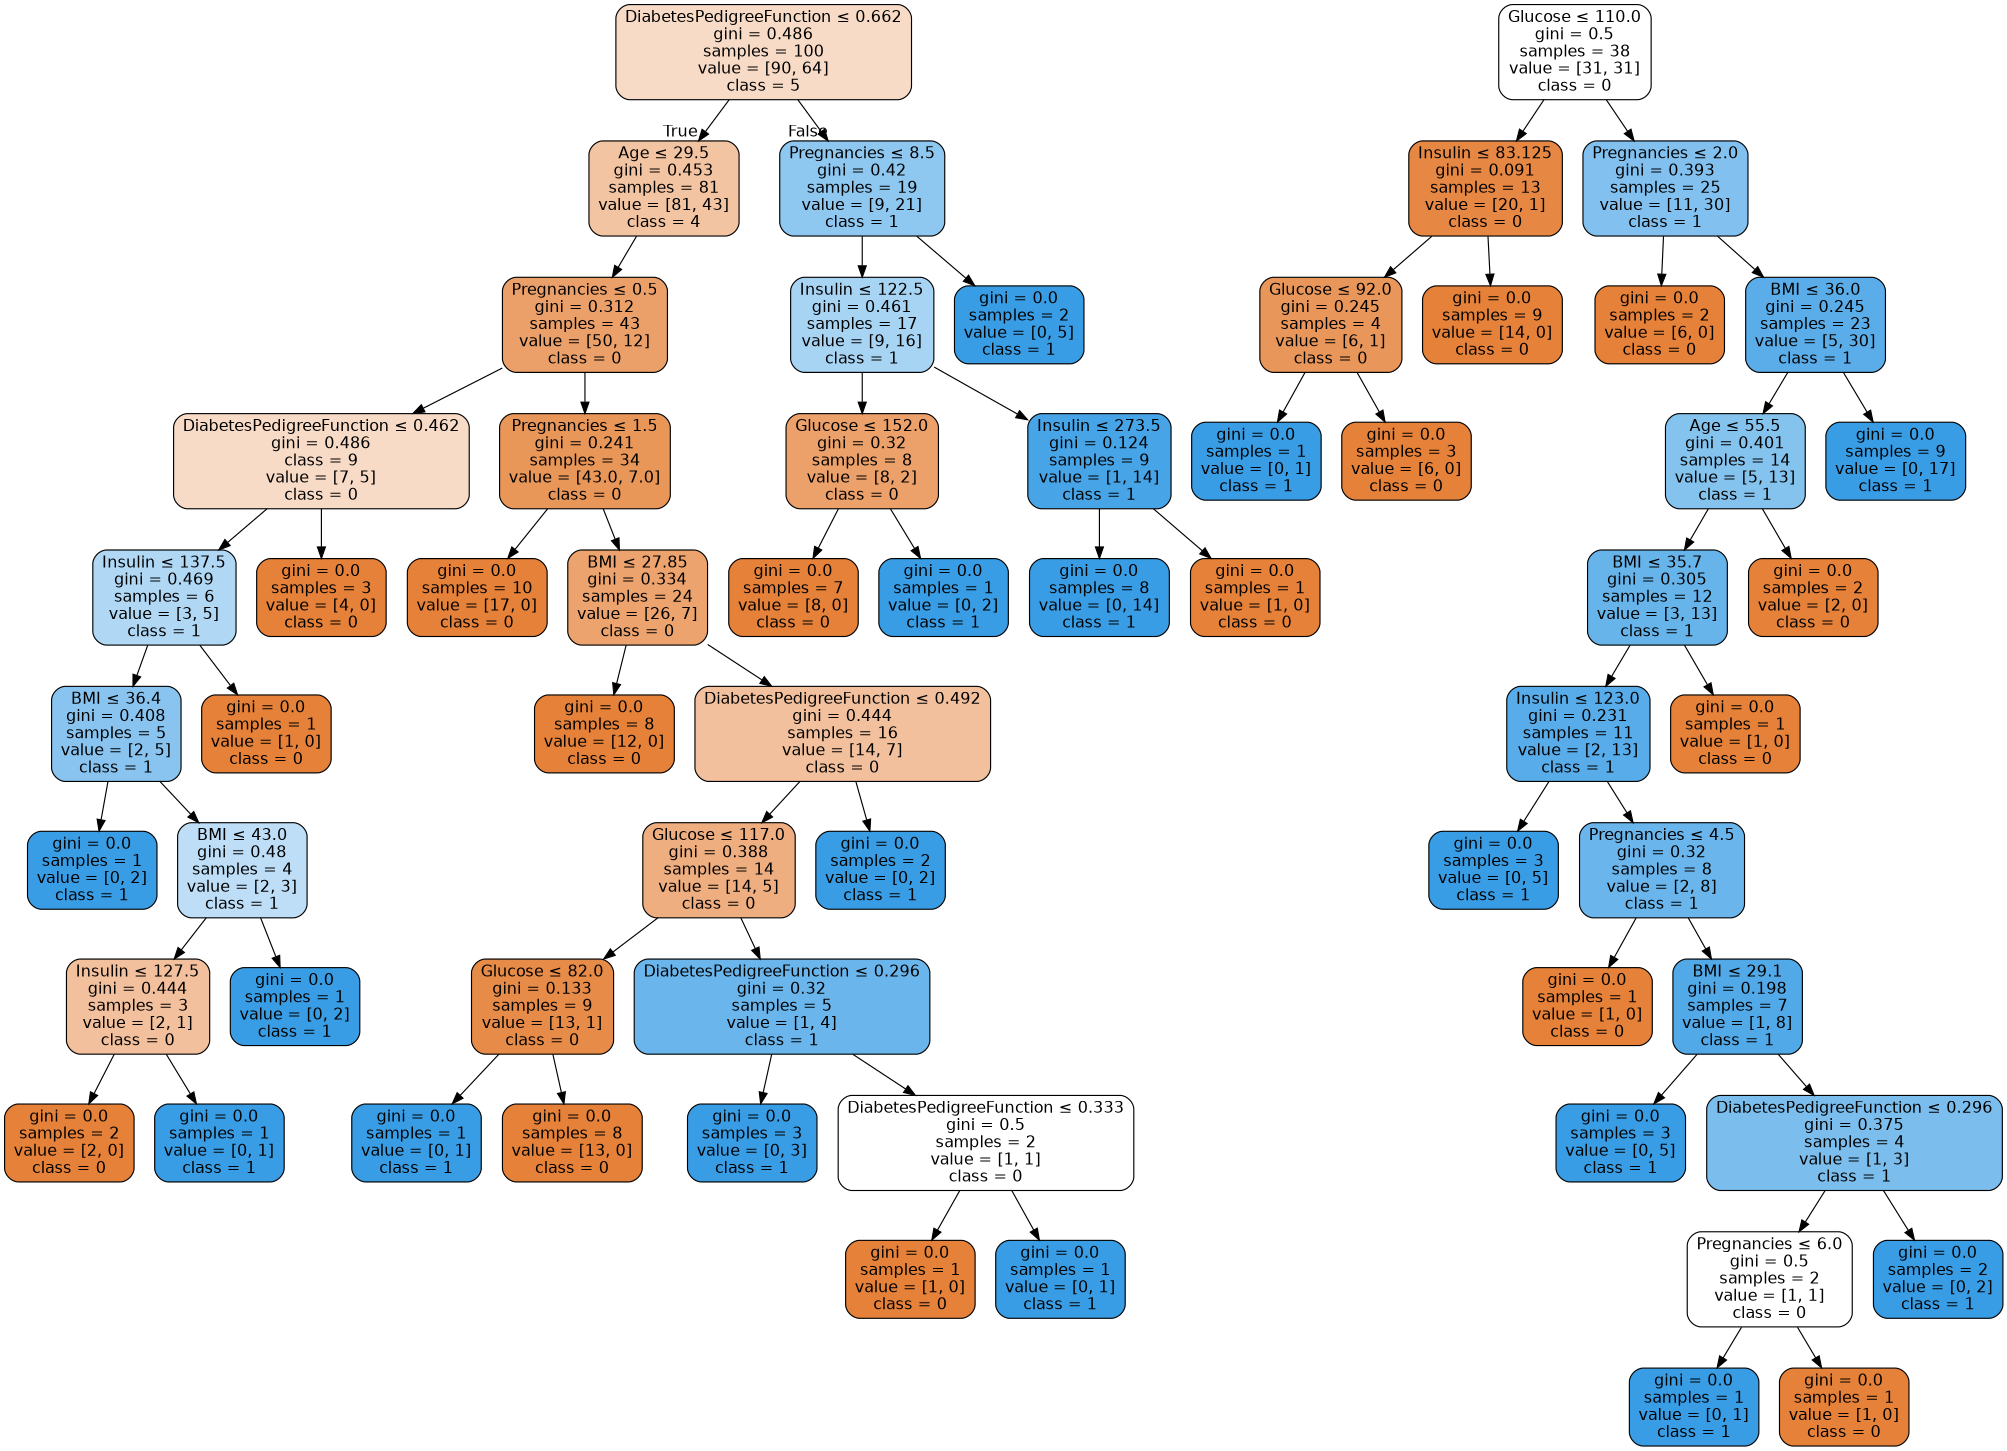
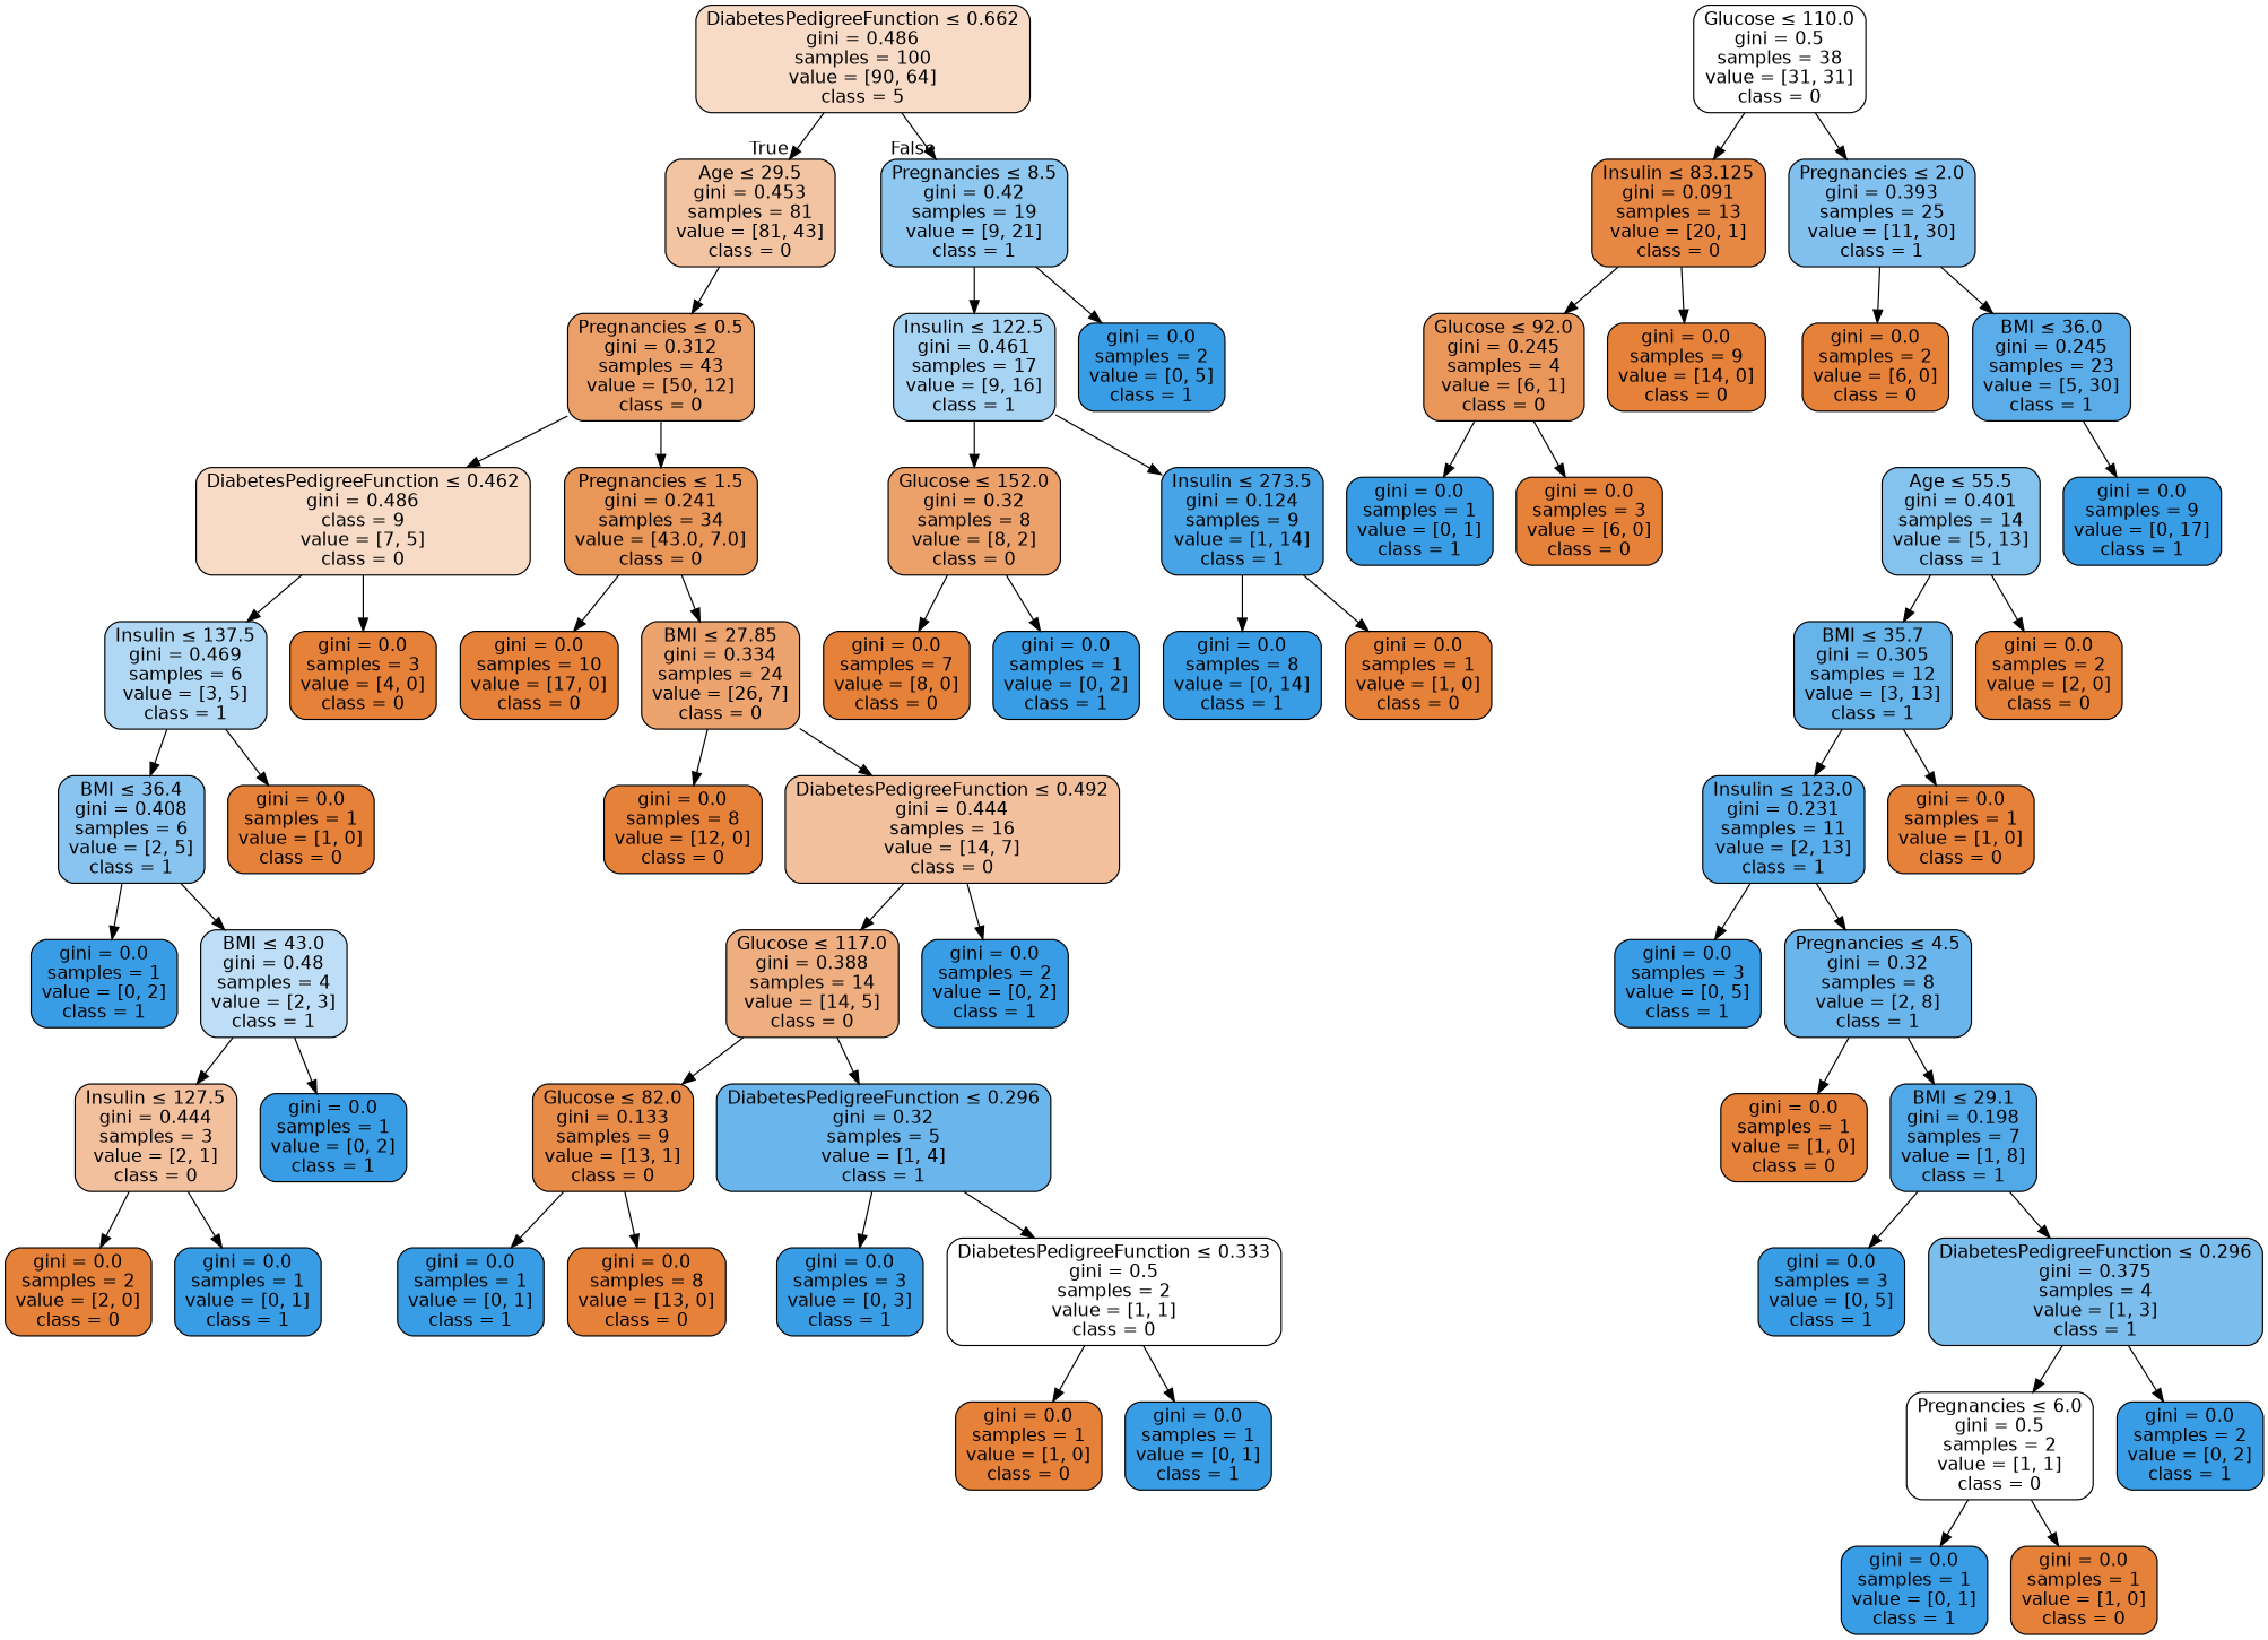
  digraph {
    node [color=black fillcolor="#399de5" fontname=helvetica shape=box style="filled, rounded"]
    edge [fontname=helvetica]
    n1 [fillcolor="#f7dbc6" label=<DiabetesPedigreeFunction &le; 0.662<br/>gini = 0.486<br/>samples = 100<br/>value = [90, 64]<br/>class = 5>]
-   n2 [fillcolor="#f3c4a2" label=<Age &le; 29.5<br/>gini = 0.453<br/>samples = 81<br/>value = [81, 43]<br/>class = 4>]
+   n2 [fillcolor="#f3c4a2" label=<Age &le; 29.5<br/>gini = 0.453<br/>samples = 81<br/>value = [81, 43]<br/>class = 0>]
    n3 [fillcolor="#8ec7f0" label=<Pregnancies &le; 8.5<br/>gini = 0.42<br/>samples = 19<br/>value = [9, 21]<br/>class = 1>]
    n4 [fillcolor="#eb9f69" label=<Pregnancies &le; 0.5<br/>gini = 0.312<br/>samples = 43<br/>value = [50, 12]<br/>class = 0>]
    n5 [fillcolor="#a8d4f4" label=<Insulin &le; 122.5<br/>gini = 0.461<br/>samples = 17<br/>value = [9, 16]<br/>class = 1>]
    n6 [label=<gini = 0.0<br/>samples = 2<br/>value = [0, 5]<br/>class = 1>]
    n7 [fillcolor="#f8dbc6" label=<DiabetesPedigreeFunction &le; 0.462<br/>gini = 0.486<br/>class = 9<br/>value = [7, 5]<br/>class = 0>]
    n8 [fillcolor="#e99659" label=<Pregnancies &le; 1.5<br/>gini = 0.241<br/>samples = 34<br/>value = [43.0, 7.0]<br/>class = 0>]
    n9 [fillcolor="#ffffff" label=<Glucose &le; 110.0<br/>gini = 0.5<br/>samples = 38<br/>value = [31, 31]<br/>class = 0>]
    n10 [fillcolor="#e68743" label=<Insulin &le; 83.125<br/>gini = 0.091<br/>samples = 13<br/>value = [20, 1]<br/>class = 0>]
    n11 [fillcolor="#82c1ef" label=<Pregnancies &le; 2.0<br/>gini = 0.393<br/>samples = 25<br/>value = [11, 30]<br/>class = 1>]
    n12 [fillcolor="#b0d8f5" label=<Insulin &le; 137.5<br/>gini = 0.469<br/>samples = 6<br/>value = [3, 5]<br/>class = 1>]
    n13 [fillcolor="#e58139" label=<gini = 0.0<br/>samples = 3<br/>value = [4, 0]<br/>class = 0>]
    n14 [fillcolor="#e58139" label=<gini = 0.0<br/>samples = 10<br/>value = [17, 0]<br/>class = 0>]
    n15 [fillcolor="#eca36e" label=<BMI &le; 27.85<br/>gini = 0.334<br/>samples = 24<br/>value = [26, 7]<br/>class = 0>]
-   n16 [fillcolor="#88c4ef" label=<BMI &le; 36.4<br/>gini = 0.408<br/>samples = 5<br/>value = [2, 5]<br/>class = 1>]
+   n16 [fillcolor="#88c4ef" label=<BMI &le; 36.4<br/>gini = 0.408<br/>samples = 6<br/>value = [2, 5]<br/>class = 1>]
    n17 [fillcolor="#e58139" label=<gini = 0.0<br/>samples = 1<br/>value = [1, 0]<br/>class = 0>]
    n18 [label=<gini = 0.0<br/>samples = 1<br/>value = [0, 2]<br/>class = 1>]
    n19 [fillcolor="#bddef6" label=<BMI &le; 43.0<br/>gini = 0.48<br/>samples = 4<br/>value = [2, 3]<br/>class = 1>]
    n20 [fillcolor="#f2c09c" label=<Insulin &le; 127.5<br/>gini = 0.444<br/>samples = 3<br/>value = [2, 1]<br/>class = 0>]
    n21 [label=<gini = 0.0<br/>samples = 1<br/>value = [0, 2]<br/>class = 1>]
    n22 [fillcolor="#e58139" label=<gini = 0.0<br/>samples = 2<br/>value = [2, 0]<br/>class = 0>]
    n23 [label=<gini = 0.0<br/>samples = 1<br/>value = [0, 1]<br/>class = 1>]
    n24 [fillcolor="#e58139" label=<gini = 0.0<br/>samples = 8<br/>value = [12, 0]<br/>class = 0>]
    n25 [fillcolor="#f2c09c" label=<DiabetesPedigreeFunction &le; 0.492<br/>gini = 0.444<br/>samples = 16<br/>value = [14, 7]<br/>class = 0>]
    n26 [fillcolor="#eeae80" label=<Glucose &le; 117.0<br/>gini = 0.388<br/>samples = 14<br/>value = [14, 5]<br/>class = 0>]
    n27 [label=<gini = 0.0<br/>samples = 2<br/>value = [0, 2]<br/>class = 1>]
    n28 [fillcolor="#e78b48" label=<Glucose &le; 82.0<br/>gini = 0.133<br/>samples = 9<br/>value = [13, 1]<br/>class = 0>]
    n29 [fillcolor="#6ab6ec" label=<DiabetesPedigreeFunction &le; 0.296<br/>gini = 0.32<br/>samples = 5<br/>value = [1, 4]<br/>class = 1>]
    n30 [label=<gini = 0.0<br/>samples = 1<br/>value = [0, 1]<br/>class = 1>]
    n31 [fillcolor="#e58139" label=<gini = 0.0<br/>samples = 8<br/>value = [13, 0]<br/>class = 0>]
    n32 [label=<gini = 0.0<br/>samples = 3<br/>value = [0, 3]<br/>class = 1>]
    n33 [fillcolor="#ffffff" label=<DiabetesPedigreeFunction &le; 0.333<br/>gini = 0.5<br/>samples = 2<br/>value = [1, 1]<br/>class = 0>]
    n34 [fillcolor="#e58139" label=<gini = 0.0<br/>samples = 1<br/>value = [1, 0]<br/>class = 0>]
    n35 [label=<gini = 0.0<br/>samples = 1<br/>value = [0, 1]<br/>class = 1>]
    n36 [fillcolor="#e9965a" label=<Glucose &le; 92.0<br/>gini = 0.245<br/>samples = 4<br/>value = [6, 1]<br/>class = 0>]
    n37 [fillcolor="#e58139" label=<gini = 0.0<br/>samples = 9<br/>value = [14, 0]<br/>class = 0>]
    n38 [fillcolor="#e58139" label=<gini = 0.0<br/>samples = 2<br/>value = [6, 0]<br/>class = 0>]
    n39 [fillcolor="#5aade9" label=<BMI &le; 36.0<br/>gini = 0.245<br/>samples = 23<br/>value = [5, 30]<br/>class = 1>]
    n40 [label=<gini = 0.0<br/>samples = 1<br/>value = [0, 1]<br/>class = 1>]
    n41 [fillcolor="#e58139" label=<gini = 0.0<br/>samples = 3<br/>value = [6, 0]<br/>class = 0>]
    n42 [fillcolor="#85c3ef" label=<Age &le; 55.5<br/>gini = 0.401<br/>samples = 14<br/>value = [5, 13]<br/>class = 1>]
    n43 [label=<gini = 0.0<br/>samples = 9<br/>value = [0, 17]<br/>class = 1>]
    n44 [fillcolor="#67b4eb" label=<BMI &le; 35.7<br/>gini = 0.305<br/>samples = 12<br/>value = [3, 13]<br/>class = 1>]
    n45 [fillcolor="#e58139" label=<gini = 0.0<br/>samples = 2<br/>value = [2, 0]<br/>class = 0>]
    n46 [fillcolor="#57ace9" label=<Insulin &le; 123.0<br/>gini = 0.231<br/>samples = 11<br/>value = [2, 13]<br/>class = 1>]
    n47 [fillcolor="#e58139" label=<gini = 0.0<br/>samples = 1<br/>value = [1, 0]<br/>class = 0>]
    n48 [label=<gini = 0.0<br/>samples = 3<br/>value = [0, 5]<br/>class = 1>]
    n49 [fillcolor="#6ab6ec" label=<Pregnancies &le; 4.5<br/>gini = 0.32<br/>samples = 8<br/>value = [2, 8]<br/>class = 1>]
    n50 [fillcolor="#e58139" label=<gini = 0.0<br/>samples = 1<br/>value = [1, 0]<br/>class = 0>]
    n51 [fillcolor="#52a9e8" label=<BMI &le; 29.1<br/>gini = 0.198<br/>samples = 7<br/>value = [1, 8]<br/>class = 1>]
    n52 [label=<gini = 0.0<br/>samples = 3<br/>value = [0, 5]<br/>class = 1>]
    n53 [fillcolor="#7bbeee" label=<DiabetesPedigreeFunction &le; 0.296<br/>gini = 0.375<br/>samples = 4<br/>value = [1, 3]<br/>class = 1>]
    n54 [fillcolor="#ffffff" label=<Pregnancies &le; 6.0<br/>gini = 0.5<br/>samples = 2<br/>value = [1, 1]<br/>class = 0>]
    n55 [label=<gini = 0.0<br/>samples = 2<br/>value = [0, 2]<br/>class = 1>]
    n56 [label=<gini = 0.0<br/>samples = 1<br/>value = [0, 1]<br/>class = 1>]
    n57 [fillcolor="#e58139" label=<gini = 0.0<br/>samples = 1<br/>value = [1, 0]<br/>class = 0>]
    n58 [fillcolor="#eca06a" label=<Glucose &le; 152.0<br/>gini = 0.32<br/>samples = 8<br/>value = [8, 2]<br/>class = 0>]
    n59 [fillcolor="#47a4e7" label=<Insulin &le; 273.5<br/>gini = 0.124<br/>samples = 9<br/>value = [1, 14]<br/>class = 1>]
    n60 [fillcolor="#e58139" label=<gini = 0.0<br/>samples = 7<br/>value = [8, 0]<br/>class = 0>]
    n61 [label=<gini = 0.0<br/>samples = 1<br/>value = [0, 2]<br/>class = 1>]
    n62 [label=<gini = 0.0<br/>samples = 8<br/>value = [0, 14]<br/>class = 1>]
    n63 [fillcolor="#e58139" label=<gini = 0.0<br/>samples = 1<br/>value = [1, 0]<br/>class = 0>]
    n1 -> n2 [headlabel=True labelangle=45 labeldistance=2.5]
    n1 -> n3 [headlabel=False labelangle=-45 labeldistance=2.5]
    n2 -> n4
    n3 -> n5
    n3 -> n6
    n4 -> n7
    n4 -> n8
    n5 -> n58
    n5 -> n59
    n7 -> n12
    n7 -> n13
    n8 -> n14
    n8 -> n15
    n9 -> n10
    n9 -> n11
    n10 -> n36
    n10 -> n37
    n11 -> n38
    n11 -> n39
    n12 -> n16
    n12 -> n17
    n15 -> n24
    n15 -> n25
    n16 -> n18
    n16 -> n19
    n19 -> n20
    n19 -> n21
    n20 -> n22
    n20 -> n23
    n25 -> n26
    n25 -> n27
    n26 -> n28
    n26 -> n29
    n28 -> n30
    n28 -> n31
    n29 -> n32
    n29 -> n33
    n33 -> n34
    n33 -> n35
    n36 -> n40
    n36 -> n41
-   n39 -> n42
    n39 -> n43
    n42 -> n44
    n42 -> n45
    n44 -> n46
    n44 -> n47
    n46 -> n48
    n46 -> n49
    n49 -> n50
    n49 -> n51
    n51 -> n52
    n51 -> n53
    n53 -> n54
    n53 -> n55
    n54 -> n56
    n54 -> n57
    n58 -> n60
    n58 -> n61
    n59 -> n62
    n59 -> n63
  }
